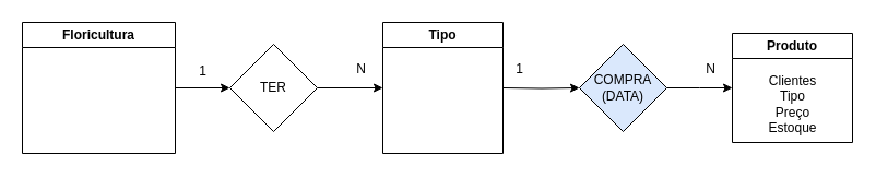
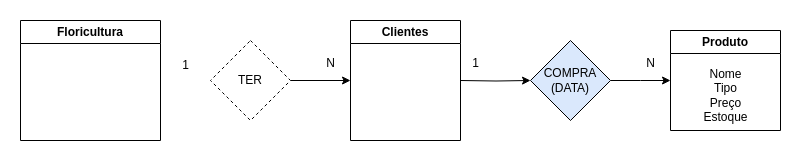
  <mxCell id="0" />
  <mxCell id="1" parent="0" />
- <mxCell id="2" style="edgeStyle=orthogonalEdgeStyle;rounded=0;orthogonalLoop=1;jettySize=auto;html=1;" parent="1" source="3" target="5" edge="1"><mxGeometry relative="1" as="geometry"><mxPoint x="230" y="80" as="targetPoint" /></mxGeometry></mxCell>
  <mxCell id="3" value="Floricultura" style="swimlane;whiteSpace=wrap;html=1;" parent="1" vertex="1"><mxGeometry x="20" y="20" width="140" height="120" as="geometry" /></mxCell>
  <mxCell id="4" style="edgeStyle=orthogonalEdgeStyle;rounded=0;orthogonalLoop=1;jettySize=auto;html=1;" parent="1" source="5" target="6" edge="1"><mxGeometry relative="1" as="geometry"><mxPoint x="350" y="80" as="targetPoint" /></mxGeometry></mxCell>
- <mxCell id="5" value="TER" style="rhombus;whiteSpace=wrap;html=1;" parent="1" vertex="1"><mxGeometry x="210" y="40" width="80" height="80" as="geometry" /></mxCell>
- <mxCell id="6" value="Tipo" style="swimlane;whiteSpace=wrap;html=1;" parent="1" vertex="1"><mxGeometry x="350" y="20" width="110" height="120" as="geometry" /></mxCell>
+ <mxCell id="5" value="TER" style="rhombus;whiteSpace=wrap;html=1;dashed=1;" parent="1" vertex="1"><mxGeometry x="210" y="40" width="80" height="80" as="geometry" /></mxCell>
+ <mxCell id="6" value="Clientes" style="swimlane;whiteSpace=wrap;html=1;" parent="1" vertex="1"><mxGeometry x="350" y="20" width="110" height="120" as="geometry" /></mxCell>
  <mxCell id="7" style="edgeStyle=orthogonalEdgeStyle;rounded=0;orthogonalLoop=1;jettySize=auto;html=1;entryX=0;entryY=0.5;entryDx=0;entryDy=0;" parent="1" target="9" edge="1"><mxGeometry relative="1" as="geometry"><mxPoint x="520" y="60" as="targetPoint" /><mxPoint x="460" y="80" as="sourcePoint" /></mxGeometry></mxCell>
  <mxCell id="8" style="edgeStyle=orthogonalEdgeStyle;rounded=0;orthogonalLoop=1;jettySize=auto;html=1;" parent="1" source="9" edge="1"><mxGeometry relative="1" as="geometry"><mxPoint x="670" y="80" as="targetPoint" /></mxGeometry></mxCell>
  <mxCell id="9" value="&lt;div&gt;COMPRA&lt;/div&gt;(DATA)" style="rhombus;whiteSpace=wrap;html=1;fillColor=#dae8fc;" parent="1" vertex="1"><mxGeometry x="530" y="40" width="80" height="80" as="geometry" /></mxCell>
  <mxCell id="10" value="Produto" style="swimlane;whiteSpace=wrap;html=1;" parent="1" vertex="1"><mxGeometry x="670" y="30" width="110" height="100" as="geometry" /></mxCell>
- <mxCell id="11" value="&lt;div&gt;Clientes&lt;/div&gt;&lt;div&gt;Tipo&lt;/div&gt;&lt;div&gt;Preço&lt;/div&gt;&lt;div&gt;Estoque&lt;br&gt;&lt;/div&gt;" style="text;html=1;align=center;verticalAlign=middle;resizable=0;points=[];autosize=1;strokeColor=none;fillColor=none;" parent="10" vertex="1"><mxGeometry x="20" y="30" width="70" height="70" as="geometry" /></mxCell>
+ <mxCell id="11" value="&lt;div&gt;Nome&lt;/div&gt;&lt;div&gt;Tipo&lt;/div&gt;&lt;div&gt;Preço&lt;/div&gt;&lt;div&gt;Estoque&lt;br&gt;&lt;/div&gt;" style="text;html=1;align=center;verticalAlign=middle;resizable=0;points=[];autosize=1;strokeColor=none;fillColor=none;" parent="10" vertex="1"><mxGeometry x="20" y="30" width="70" height="70" as="geometry" /></mxCell>
  <mxCell id="12" value="1" style="text;html=1;align=center;verticalAlign=middle;resizable=0;points=[];autosize=1;strokeColor=none;fillColor=none;" vertex="1" parent="1"><mxGeometry x="170" y="50" width="30" height="30" as="geometry" /></mxCell>
  <mxCell id="13" value="N" style="text;html=1;align=center;verticalAlign=middle;resizable=0;points=[];autosize=1;strokeColor=none;fillColor=none;" vertex="1" parent="1"><mxGeometry x="315" y="48" width="30" height="30" as="geometry" /></mxCell>
  <mxCell id="14" value="1" style="text;html=1;align=center;verticalAlign=middle;resizable=0;points=[];autosize=1;strokeColor=none;fillColor=none;" vertex="1" parent="1"><mxGeometry x="460" y="48" width="30" height="30" as="geometry" /></mxCell>
  <mxCell id="15" value="N" style="text;html=1;align=center;verticalAlign=middle;resizable=0;points=[];autosize=1;strokeColor=none;fillColor=none;" vertex="1" parent="1"><mxGeometry x="635" y="48" width="30" height="30" as="geometry" /></mxCell>
